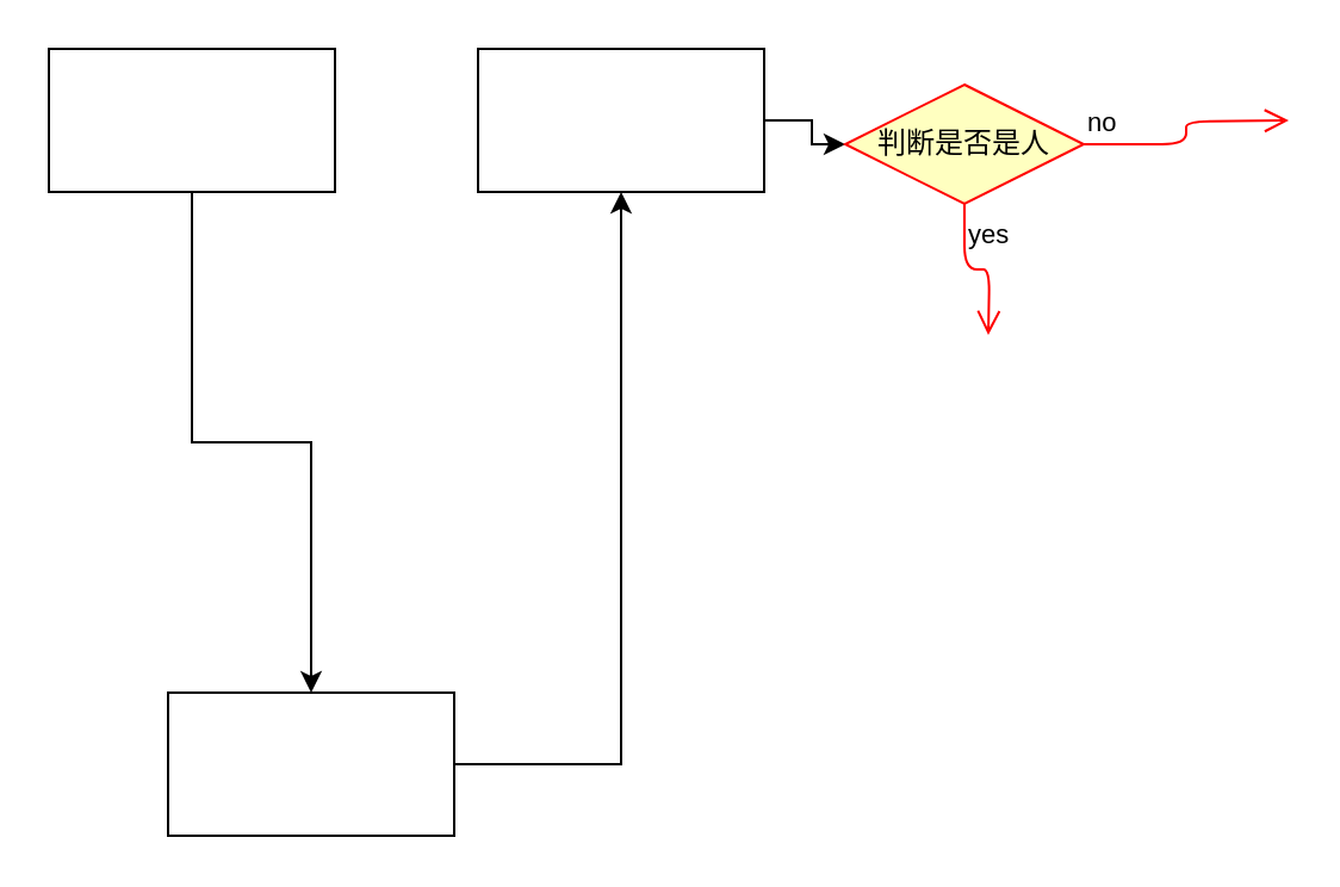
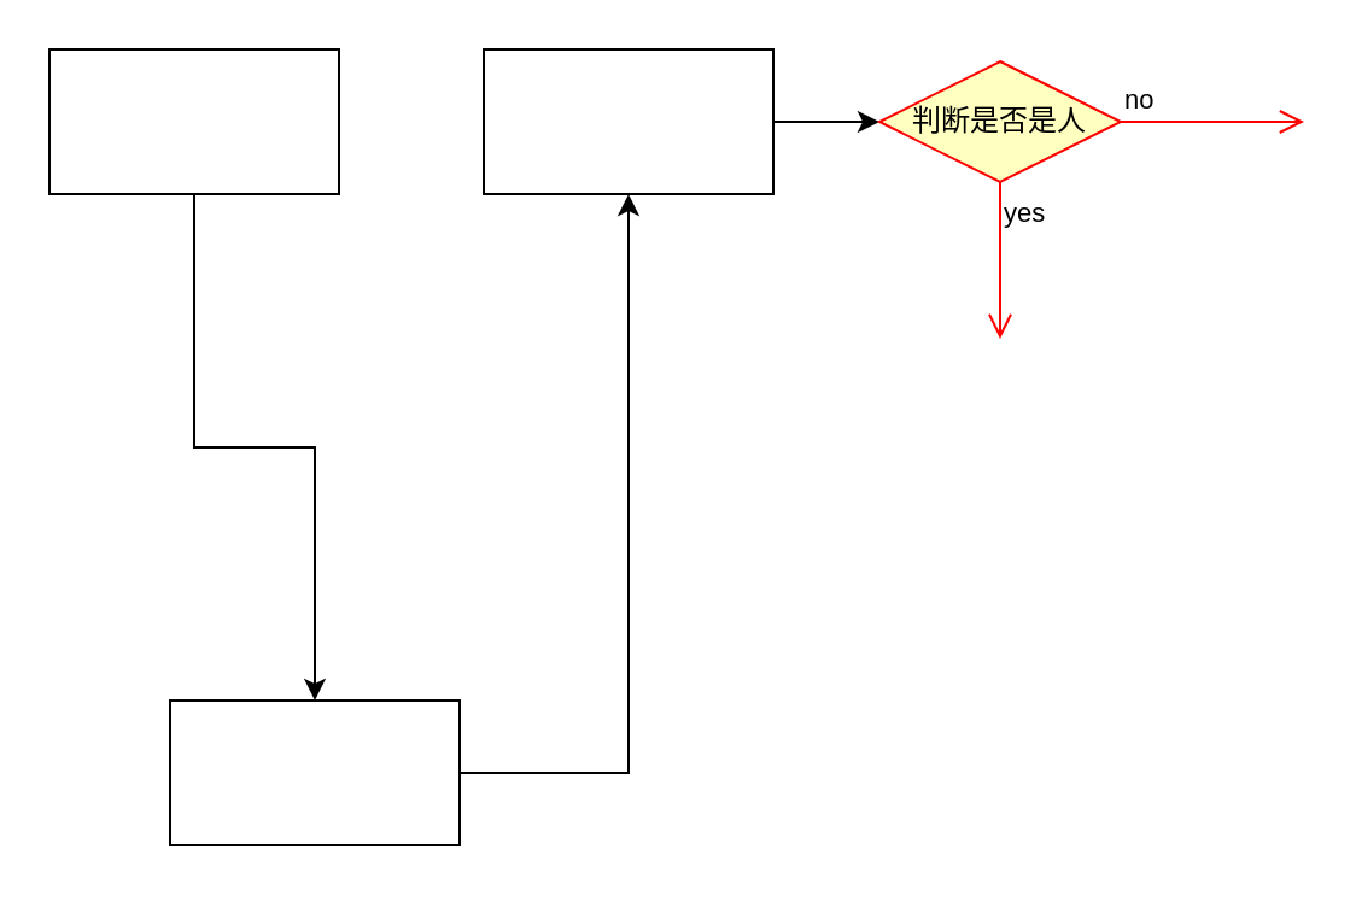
  <mxCell id="0" />
  <mxCell id="1" parent="0" />
  <mxCell id="2" style="edgeStyle=orthogonalEdgeStyle;rounded=0;orthogonalLoop=1;jettySize=auto;html=1;" edge="1" parent="1" source="3" target="5"><mxGeometry relative="1" as="geometry"><mxPoint x="260" y="210" as="targetPoint" /></mxGeometry></mxCell>
  <mxCell id="3" value="" style="rounded=0;whiteSpace=wrap;html=1;" vertex="1" parent="1"><mxGeometry x="20" y="20" width="120" height="60" as="geometry" /></mxCell>
  <mxCell id="4" style="edgeStyle=orthogonalEdgeStyle;rounded=0;orthogonalLoop=1;jettySize=auto;html=1;" edge="1" parent="1" source="5" target="7"><mxGeometry relative="1" as="geometry" /></mxCell>
  <mxCell id="5" value="" style="rounded=0;whiteSpace=wrap;html=1;" vertex="1" parent="1"><mxGeometry x="70" y="290" width="120" height="60" as="geometry" /></mxCell>
  <mxCell id="6" style="edgeStyle=orthogonalEdgeStyle;rounded=0;orthogonalLoop=1;jettySize=auto;html=1;entryX=0;entryY=0.5;entryDx=0;entryDy=0;" edge="1" parent="1" source="7" target="8"><mxGeometry relative="1" as="geometry" /></mxCell>
  <mxCell id="7" value="" style="rounded=0;whiteSpace=wrap;html=1;" vertex="1" parent="1"><mxGeometry x="200" y="20" width="120" height="60" as="geometry" /></mxCell>
- <mxCell id="8" value="判断是否是人" style="rhombus;whiteSpace=wrap;html=1;fillColor=#ffffc0;strokeColor=#ff0000;" vertex="1" parent="1"><mxGeometry x="354" y="35" width="100" height="50" as="geometry" /></mxCell>
+ <mxCell id="8" value="判断是否是人" style="rhombus;whiteSpace=wrap;html=1;fillColor=#ffffc0;strokeColor=#ff0000;" vertex="1" parent="1"><mxGeometry x="364" y="25" width="100" height="50" as="geometry" /></mxCell>
  <mxCell id="9" value="no" style="edgeStyle=orthogonalEdgeStyle;html=1;align=left;verticalAlign=bottom;endArrow=open;endSize=8;strokeColor=#ff0000;" edge="1" source="8" parent="1"><mxGeometry x="-1" relative="1" as="geometry"><mxPoint x="540" y="50" as="targetPoint" /></mxGeometry></mxCell>
  <mxCell id="10" value="yes" style="edgeStyle=orthogonalEdgeStyle;html=1;align=left;verticalAlign=top;endArrow=open;endSize=8;strokeColor=#ff0000;" edge="1" source="8" parent="1"><mxGeometry x="-1" relative="1" as="geometry"><mxPoint x="414" y="140" as="targetPoint" /></mxGeometry></mxCell>
